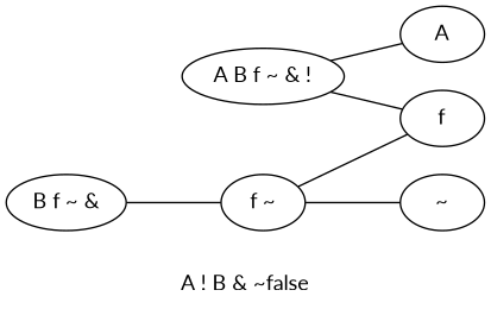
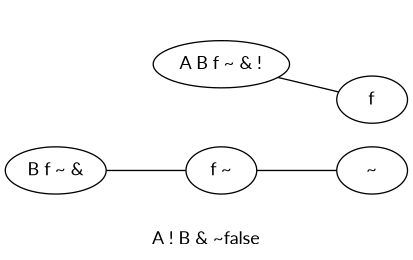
  graph {
    fontname=Lato
    label="A ! B & ~false"
    rankdir=LR
    node [fontname=Lato]
    edge [fontname=Lato]
    n1 [label="A B f ~ & !"]
-   n2 [label=A]
    n3 [label=f]
    n4 [label="B f ~ &"]
    n5 [label="f ~"]
    n6 [label="~"]
-   n1 -- n2
    n1 -- n3
    n4 -- n5
-   n5 -- n3
    n5 -- n6
  }
